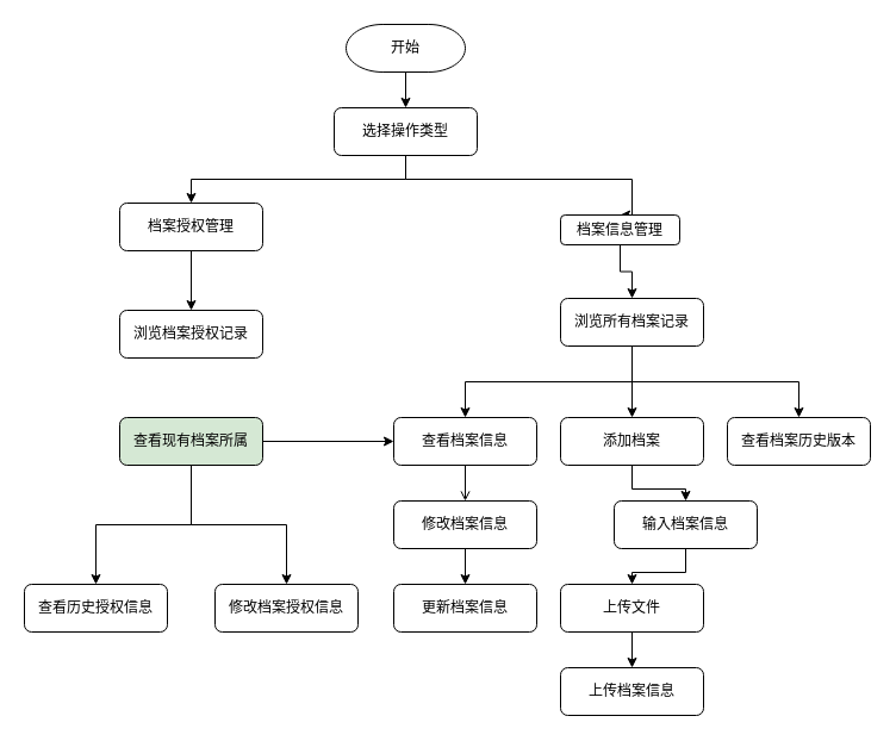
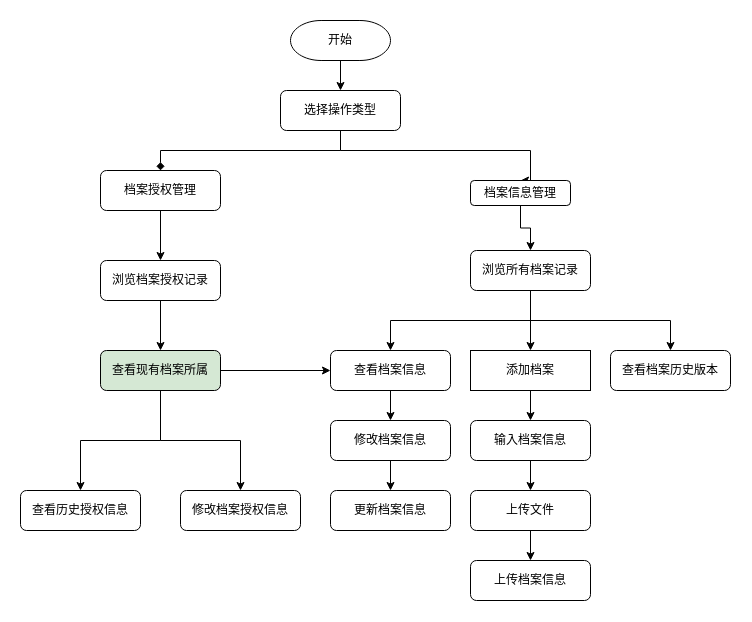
  <mxCell id="0" />
  <mxCell id="1" parent="0" />
- <mxCell id="2" style="edgeStyle=orthogonalEdgeStyle;rounded=0;orthogonalLoop=1;jettySize=auto;html=1;exitX=0.5;exitY=1;exitDx=0;exitDy=0;" edge="1" parent="1" source="4" target="8"><mxGeometry relative="1" as="geometry" /></mxCell>
+ <mxCell id="2" style="edgeStyle=orthogonalEdgeStyle;rounded=0;orthogonalLoop=1;jettySize=auto;html=1;exitX=0.5;exitY=1;exitDx=0;exitDy=0;endArrow=diamond;" edge="1" parent="1" source="4" target="8"><mxGeometry relative="1" as="geometry" /></mxCell>
  <mxCell id="3" value="" style="edgeStyle=orthogonalEdgeStyle;rounded=0;orthogonalLoop=1;jettySize=auto;html=1;entryX=0.5;entryY=0;entryDx=0;entryDy=0;" edge="1" parent="1" source="4" target="10"><mxGeometry relative="1" as="geometry"><Array as="points"><mxPoint x="340" y="150" /><mxPoint x="530" y="150" /></Array></mxGeometry></mxCell>
  <mxCell id="4" value="选择操作类型" style="rounded=1;whiteSpace=wrap;html=1;fontSize=12;glass=0;strokeWidth=1;shadow=0;" vertex="1" parent="1"><mxGeometry x="280" y="90" width="120" height="40" as="geometry" /></mxCell>
  <mxCell id="5" style="edgeStyle=orthogonalEdgeStyle;rounded=0;orthogonalLoop=1;jettySize=auto;html=1;exitX=0.5;exitY=1;exitDx=0;exitDy=0;exitPerimeter=0;" edge="1" parent="1" source="6" target="4"><mxGeometry relative="1" as="geometry" /></mxCell>
  <mxCell id="6" value="开始" style="strokeWidth=1;html=1;shape=mxgraph.flowchart.terminator;whiteSpace=wrap;" vertex="1" parent="1"><mxGeometry x="290" y="20" width="100" height="40" as="geometry" /></mxCell>
  <mxCell id="7" value="" style="edgeStyle=orthogonalEdgeStyle;rounded=0;orthogonalLoop=1;jettySize=auto;html=1;" edge="1" parent="1" source="8" target="29"><mxGeometry relative="1" as="geometry" /></mxCell>
  <mxCell id="8" value="档案授权管理" style="rounded=1;whiteSpace=wrap;html=1;fontSize=12;glass=0;strokeWidth=1;shadow=0;" vertex="1" parent="1"><mxGeometry x="100" y="170" width="120" height="40" as="geometry" /></mxCell>
  <mxCell id="9" style="edgeStyle=orthogonalEdgeStyle;rounded=0;orthogonalLoop=1;jettySize=auto;html=1;exitX=0.5;exitY=1;exitDx=0;exitDy=0;entryX=0.5;entryY=0;entryDx=0;entryDy=0;" edge="1" parent="1" source="10" target="14"><mxGeometry relative="1" as="geometry" /></mxCell>
  <mxCell id="10" value="档案信息管理" style="rounded=1;whiteSpace=wrap;html=1;fontSize=12;glass=0;strokeWidth=1;shadow=0;" vertex="1" parent="1"><mxGeometry x="470" y="180" width="100" height="25" as="geometry" /></mxCell>
  <mxCell id="11" value="" style="edgeStyle=orthogonalEdgeStyle;rounded=0;orthogonalLoop=1;jettySize=auto;html=1;exitX=0.5;exitY=1;exitDx=0;exitDy=0;" edge="1" parent="1" source="14" target="16"><mxGeometry relative="1" as="geometry" /></mxCell>
  <mxCell id="12" value="" style="edgeStyle=orthogonalEdgeStyle;rounded=0;orthogonalLoop=1;jettySize=auto;html=1;exitX=0.5;exitY=1;exitDx=0;exitDy=0;" edge="1" parent="1" source="14" target="17"><mxGeometry relative="1" as="geometry" /></mxCell>
  <mxCell id="13" value="" style="edgeStyle=orthogonalEdgeStyle;rounded=0;orthogonalLoop=1;jettySize=auto;html=1;" edge="1" parent="1" source="14" target="19"><mxGeometry relative="1" as="geometry" /></mxCell>
  <mxCell id="14" value="浏览所有档案记录" style="rounded=1;whiteSpace=wrap;html=1;fontSize=12;glass=0;strokeWidth=1;shadow=0;" vertex="1" parent="1"><mxGeometry x="470" y="250" width="120" height="40" as="geometry" /></mxCell>
- <mxCell id="15" value="" style="edgeStyle=orthogonalEdgeStyle;rounded=0;orthogonalLoop=1;jettySize=auto;html=1;endArrow=open;" edge="1" parent="1" source="16" target="26"><mxGeometry relative="1" as="geometry" /></mxCell>
+ <mxCell id="15" value="" style="edgeStyle=orthogonalEdgeStyle;rounded=0;orthogonalLoop=1;jettySize=auto;html=1;" edge="1" parent="1" source="16" target="26"><mxGeometry relative="1" as="geometry" /></mxCell>
  <mxCell id="16" value="查看档案信息" style="rounded=1;whiteSpace=wrap;html=1;fontSize=12;glass=0;strokeWidth=1;shadow=0;" vertex="1" parent="1"><mxGeometry x="330" y="350" width="120" height="40" as="geometry" /></mxCell>
  <mxCell id="17" value="查看档案历史版本" style="rounded=1;whiteSpace=wrap;html=1;fontSize=12;glass=0;strokeWidth=1;shadow=0;" vertex="1" parent="1"><mxGeometry x="610" y="350" width="120" height="40" as="geometry" /></mxCell>
  <mxCell id="18" value="" style="edgeStyle=orthogonalEdgeStyle;rounded=0;orthogonalLoop=1;jettySize=auto;html=1;" edge="1" parent="1" source="19" target="21"><mxGeometry relative="1" as="geometry" /></mxCell>
- <mxCell id="19" value="添加档案" style="rounded=1;whiteSpace=wrap;html=1;fontSize=12;glass=0;strokeWidth=1;shadow=0;" vertex="1" parent="1"><mxGeometry x="470" y="350" width="120" height="40" as="geometry" /></mxCell>
+ <mxCell id="19" value="添加档案" style="whiteSpace=wrap;html=1;fontSize=12;glass=0;strokeWidth=1;shadow=0;rounded=0;" vertex="1" parent="1"><mxGeometry x="470" y="350" width="120" height="40" as="geometry" /></mxCell>
  <mxCell id="20" value="" style="edgeStyle=orthogonalEdgeStyle;rounded=0;orthogonalLoop=1;jettySize=auto;html=1;" edge="1" parent="1" source="21" target="23"><mxGeometry relative="1" as="geometry" /></mxCell>
- <mxCell id="21" value="输入档案信息" style="rounded=1;whiteSpace=wrap;html=1;fontSize=12;glass=0;strokeWidth=1;shadow=0;" vertex="1" parent="1"><mxGeometry x="515" y="420" width="120" height="40" as="geometry" /></mxCell>
+ <mxCell id="21" value="输入档案信息" style="rounded=1;whiteSpace=wrap;html=1;fontSize=12;glass=0;strokeWidth=1;shadow=0;" vertex="1" parent="1"><mxGeometry x="470" y="420" width="120" height="40" as="geometry" /></mxCell>
  <mxCell id="22" value="" style="edgeStyle=orthogonalEdgeStyle;rounded=0;orthogonalLoop=1;jettySize=auto;html=1;" edge="1" parent="1" source="23" target="24"><mxGeometry relative="1" as="geometry" /></mxCell>
  <mxCell id="23" value="上传文件" style="rounded=1;whiteSpace=wrap;html=1;fontSize=12;glass=0;strokeWidth=1;shadow=0;" vertex="1" parent="1"><mxGeometry x="470" y="490" width="120" height="40" as="geometry" /></mxCell>
  <mxCell id="24" value="上传档案信息" style="rounded=1;whiteSpace=wrap;html=1;fontSize=12;glass=0;strokeWidth=1;shadow=0;" vertex="1" parent="1"><mxGeometry x="470" y="560" width="120" height="40" as="geometry" /></mxCell>
  <mxCell id="25" value="" style="edgeStyle=orthogonalEdgeStyle;rounded=0;orthogonalLoop=1;jettySize=auto;html=1;" edge="1" parent="1" source="26" target="27"><mxGeometry relative="1" as="geometry" /></mxCell>
  <mxCell id="26" value="修改档案信息" style="rounded=1;whiteSpace=wrap;html=1;fontSize=12;glass=0;strokeWidth=1;shadow=0;" vertex="1" parent="1"><mxGeometry x="330" y="420" width="120" height="40" as="geometry" /></mxCell>
  <mxCell id="27" value="更新档案信息" style="rounded=1;whiteSpace=wrap;html=1;fontSize=12;glass=0;strokeWidth=1;shadow=0;" vertex="1" parent="1"><mxGeometry x="330" y="490" width="120" height="40" as="geometry" /></mxCell>
+ <mxCell id="28" value="" style="edgeStyle=orthogonalEdgeStyle;rounded=0;orthogonalLoop=1;jettySize=auto;html=1;" edge="1" parent="1" source="29" target="33"><mxGeometry relative="1" as="geometry" /></mxCell>
  <mxCell id="29" value="浏览档案授权记录" style="rounded=1;whiteSpace=wrap;html=1;fontSize=12;glass=0;strokeWidth=1;shadow=0;" vertex="1" parent="1"><mxGeometry x="100" y="260" width="120" height="40" as="geometry" /></mxCell>
  <mxCell id="30" value="" style="edgeStyle=orthogonalEdgeStyle;rounded=0;orthogonalLoop=1;jettySize=auto;html=1;exitX=0.5;exitY=1;exitDx=0;exitDy=0;" edge="1" parent="1" source="33" target="34"><mxGeometry relative="1" as="geometry"><mxPoint x="170" y="440" as="sourcePoint" /></mxGeometry></mxCell>
  <mxCell id="31" style="edgeStyle=orthogonalEdgeStyle;rounded=0;orthogonalLoop=1;jettySize=auto;html=1;exitX=1;exitY=0.5;exitDx=0;exitDy=0;entryX=0;entryY=0.5;entryDx=0;entryDy=0;" edge="1" parent="1" source="33" target="16"><mxGeometry relative="1" as="geometry" /></mxCell>
  <mxCell id="32" value="" style="edgeStyle=orthogonalEdgeStyle;rounded=0;orthogonalLoop=1;jettySize=auto;html=1;" edge="1" parent="1" target="35"><mxGeometry relative="1" as="geometry"><mxPoint x="160" y="390" as="sourcePoint" /><Array as="points"><mxPoint x="160" y="440" /><mxPoint x="240" y="440" /></Array></mxGeometry></mxCell>
  <mxCell id="33" value="查看现有档案所属" style="rounded=1;whiteSpace=wrap;html=1;fontSize=12;glass=0;strokeWidth=1;shadow=0;fillColor=#d5e8d4;" vertex="1" parent="1"><mxGeometry x="100" y="350" width="120" height="40" as="geometry" /></mxCell>
  <mxCell id="34" value="查看历史授权信息" style="rounded=1;whiteSpace=wrap;html=1;fontSize=12;glass=0;strokeWidth=1;shadow=0;" vertex="1" parent="1"><mxGeometry x="20" y="490" width="120" height="40" as="geometry" /></mxCell>
  <mxCell id="35" value="修改档案授权信息" style="rounded=1;whiteSpace=wrap;html=1;fontSize=12;glass=0;strokeWidth=1;shadow=0;" vertex="1" parent="1"><mxGeometry x="180" y="490" width="120" height="40" as="geometry" /></mxCell>
